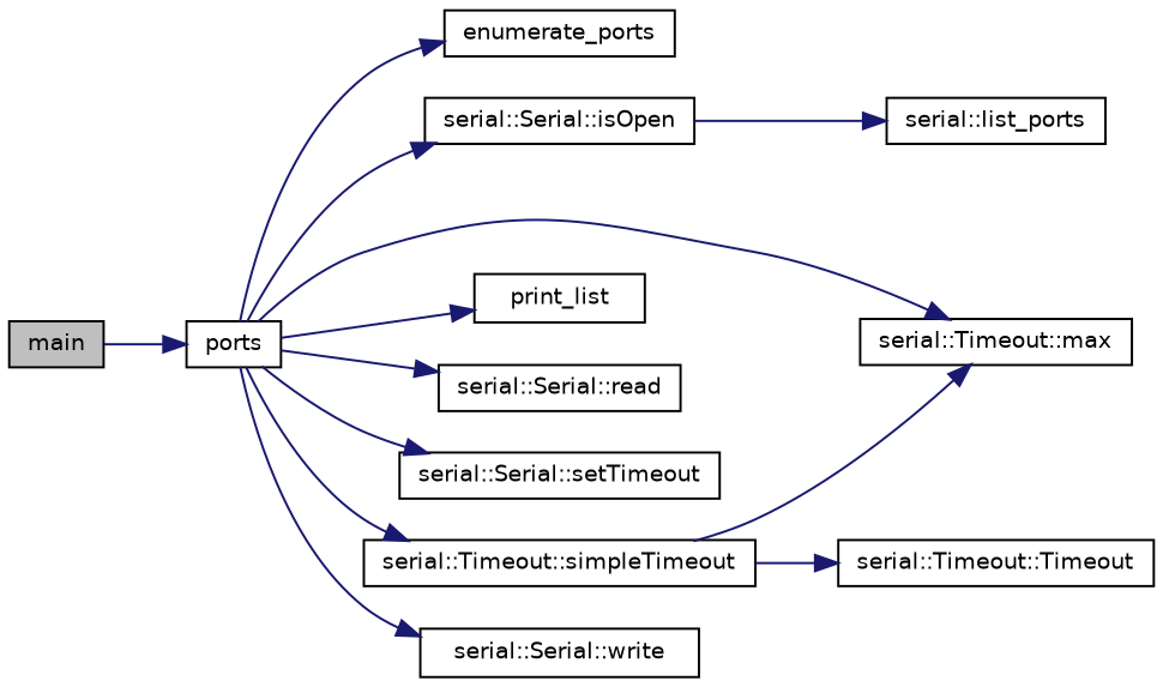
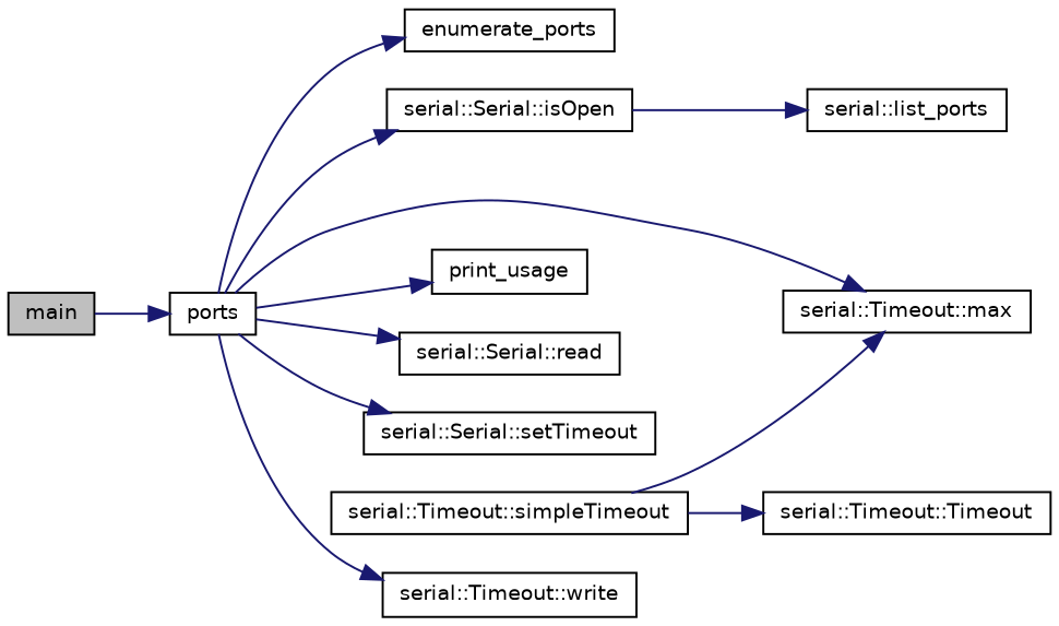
  digraph {
    rankdir=LR
    node [color=black fillcolor=white fontname=Helvetica fontsize=10 shape=record style=filled]
    edge [color=midnightblue fontname=Helvetica fontsize=10 labelfontname=Helvetica labelfontsize=10 style=solid]
    n1 [fillcolor=grey75 fontcolor=black height=0.2 label=main width=0.4]
    n2 [height=0.2 label=ports width=0.4]
    n3 [height=0.2 label=enumerate_ports width=0.4]
    n4 [height=0.2 label="serial::Serial::isOpen" width=0.4]
    n5 [height=0.2 label="serial::Timeout::max" width=0.4]
-   n6 [height=0.2 label=print_list width=0.4]
+   n6 [height=0.2 label=print_usage width=0.4]
    n7 [height=0.2 label="serial::Serial::read" width=0.4]
    n8 [height=0.2 label="serial::Serial::setTimeout" width=0.4]
    n9 [height=0.2 label="serial::Timeout::simpleTimeout" width=0.4]
-   n10 [height=0.2 label="serial::Serial::write" width=0.4]
+   n10 [height=0.2 label="serial::Timeout::write" width=0.4]
    n11 [height=0.2 label="serial::list_ports" width=0.4]
    n12 [height=0.2 label="serial::Timeout::Timeout" width=0.4]
    n1 -> n2
    n2 -> n3
    n2 -> n4
    n2 -> n5
    n2 -> n6
    n2 -> n7
    n2 -> n8
-   n2 -> n9
    n2 -> n10
    n4 -> n11
    n9 -> n5
    n9 -> n12
  }
